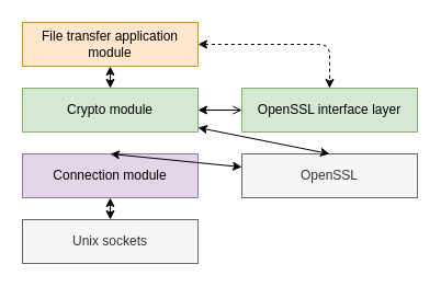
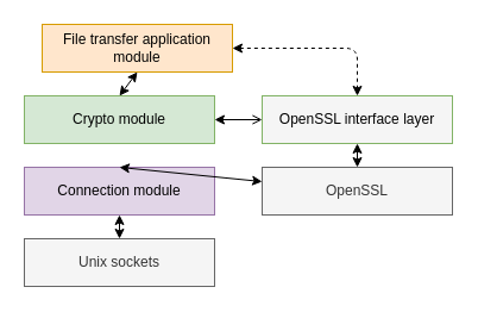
  <mxCell id="0" />
  <mxCell id="1" parent="0" />
- <mxCell id="2" value="File transfer application module" style="rounded=0;whiteSpace=wrap;html=1;fillColor=#ffe6cc;strokeColor=#d79b00;" parent="1" vertex="1"><mxGeometry x="20" y="20" width="160" height="40" as="geometry" /></mxCell>
+ <mxCell id="2" value="File transfer application module" style="rounded=0;whiteSpace=wrap;html=1;fillColor=#ffe6cc;strokeColor=#d79b00;" parent="1" vertex="1"><mxGeometry x="35" y="20" width="160" height="40" as="geometry" /></mxCell>
  <mxCell id="3" value="Crypto module&lt;br&gt;" style="rounded=0;whiteSpace=wrap;html=1;fillColor=#d5e8d4;strokeColor=#82b366;" parent="1" vertex="1"><mxGeometry x="20" y="80" width="160" height="40" as="geometry" /></mxCell>
- <mxCell id="4" value="OpenSSL interface layer" style="rounded=0;whiteSpace=wrap;html=1;fillColor=#d5e8d4;strokeColor=#82b366;" parent="1" vertex="1"><mxGeometry x="220" y="80" width="160" height="40" as="geometry" /></mxCell>
+ <mxCell id="4" value="OpenSSL interface layer" style="rounded=0;whiteSpace=wrap;html=1;fillColor=#f5f5f5;strokeColor=#82b366;" parent="1" vertex="1"><mxGeometry x="220" y="80" width="160" height="40" as="geometry" /></mxCell>
  <mxCell id="5" value="Connection module" style="rounded=0;whiteSpace=wrap;html=1;fillColor=#e1d5e7;strokeColor=#9673a6;" parent="1" vertex="1"><mxGeometry x="20" y="140" width="160" height="40" as="geometry" /></mxCell>
  <mxCell id="6" value="Unix sockets" style="rounded=0;whiteSpace=wrap;html=1;fillColor=#f5f5f5;strokeColor=#666666;fontColor=#333333;" parent="1" vertex="1"><mxGeometry x="20" y="200" width="160" height="40" as="geometry" /></mxCell>
  <mxCell id="7" value="" style="endArrow=open;startArrow=classic;html=1;entryX=0;entryY=0.5;entryDx=0;entryDy=0;exitX=1;exitY=0.5;exitDx=0;exitDy=0;" parent="1" source="3" target="4" edge="1"><mxGeometry width="50" height="50" relative="1" as="geometry"><mxPoint x="20" y="250" as="sourcePoint" /><mxPoint x="70" y="200" as="targetPoint" /></mxGeometry></mxCell>
  <mxCell id="8" value="" style="endArrow=classic;startArrow=classic;html=1;entryX=0.5;entryY=0;entryDx=0;entryDy=0;exitX=1;exitY=0.5;exitDx=0;exitDy=0;dashed=1;" parent="1" source="2" target="4" edge="1"><mxGeometry width="50" height="50" relative="1" as="geometry"><mxPoint x="20" y="250" as="sourcePoint" /><mxPoint x="70" y="200" as="targetPoint" /><Array as="points"><mxPoint x="300" y="40" /></Array></mxGeometry></mxCell>
  <mxCell id="9" value="OpenSSL" style="rounded=0;whiteSpace=wrap;html=1;fillColor=#f5f5f5;strokeColor=#666666;fontColor=#333333;" vertex="1" parent="1"><mxGeometry x="220" y="140" width="160" height="40" as="geometry" /></mxCell>
  <mxCell id="10" value="" style="endArrow=classic;startArrow=classic;html=1;entryX=0.5;entryY=1;entryDx=0;entryDy=0;exitX=0.5;exitY=0;exitDx=0;exitDy=0;" edge="1" parent="1" source="3" target="2"><mxGeometry width="50" height="50" relative="1" as="geometry"><mxPoint x="20" y="270" as="sourcePoint" /><mxPoint x="70" y="220" as="targetPoint" /></mxGeometry></mxCell>
  <mxCell id="11" value="" style="endArrow=classic;startArrow=classic;html=1;exitX=0.5;exitY=0;exitDx=0;exitDy=0;" edge="1" parent="1" source="5" target="9"><mxGeometry width="50" height="50" relative="1" as="geometry"><mxPoint x="20" y="310" as="sourcePoint" /><mxPoint x="70" y="260" as="targetPoint" /></mxGeometry></mxCell>
  <mxCell id="12" value="" style="endArrow=classic;startArrow=classic;html=1;entryX=0.5;entryY=1;entryDx=0;entryDy=0;exitX=0.5;exitY=0;exitDx=0;exitDy=0;" edge="1" parent="1" source="6" target="5"><mxGeometry width="50" height="50" relative="1" as="geometry"><mxPoint x="20" y="310" as="sourcePoint" /><mxPoint x="70" y="260" as="targetPoint" /></mxGeometry></mxCell>
- <mxCell id="13" value="" style="endArrow=classic;startArrow=classic;html=1;exitX=0.5;exitY=0;exitDx=0;exitDy=0;" edge="1" parent="1" source="9" target="3"><mxGeometry width="50" height="50" relative="1" as="geometry"><mxPoint x="20" y="310" as="sourcePoint" /><mxPoint x="70" y="260" as="targetPoint" /></mxGeometry></mxCell>
+ <mxCell id="13" value="" style="endArrow=classic;startArrow=classic;html=1;entryX=0.5;entryY=1;entryDx=0;entryDy=0;exitX=0.5;exitY=0;exitDx=0;exitDy=0;" edge="1" parent="1" source="9" target="4"><mxGeometry width="50" height="50" relative="1" as="geometry"><mxPoint x="20" y="310" as="sourcePoint" /><mxPoint x="70" y="260" as="targetPoint" /></mxGeometry></mxCell>
